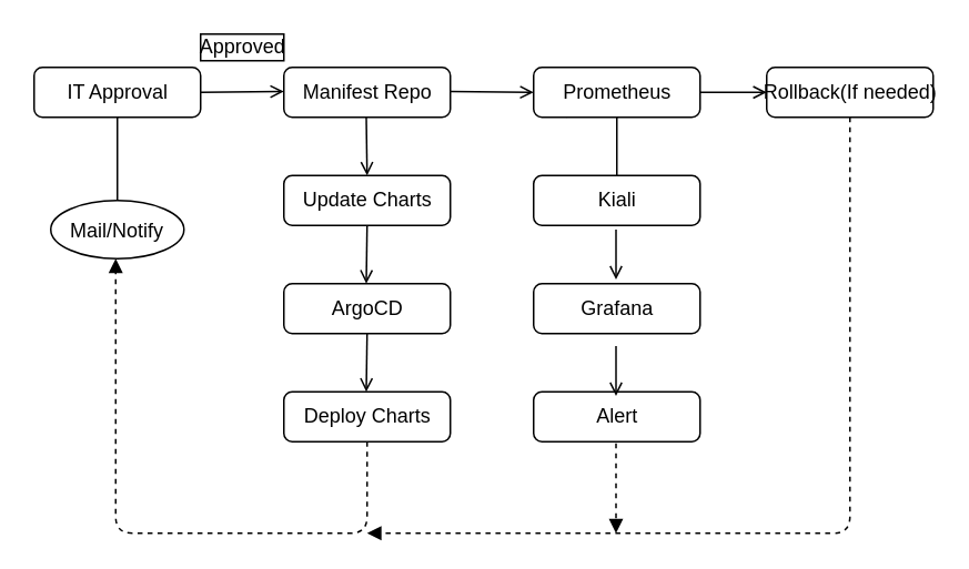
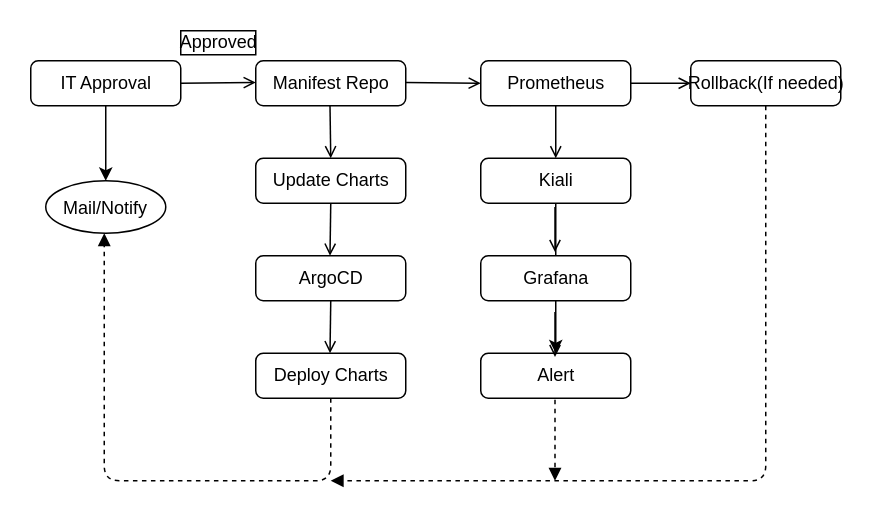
  <mxCell id="0" />
  <mxCell id="1" parent="0" />
  <mxCell id="2" value="Manifest Repo" style="html=1;rounded=1;absoluteArcSize=1;arcSize=10;" vertex="1" parent="1"><mxGeometry x="170" y="40" width="100" height="30" as="geometry" /></mxCell>
  <mxCell id="3" value="Update Charts" style="html=1;rounded=1;absoluteArcSize=1;arcSize=10;" vertex="1" parent="1"><mxGeometry x="170" y="105" width="100" height="30" as="geometry" /></mxCell>
  <mxCell id="4" value="ArgoCD" style="html=1;rounded=1;absoluteArcSize=1;arcSize=10;" vertex="1" parent="1"><mxGeometry x="170" y="170" width="100" height="30" as="geometry" /></mxCell>
  <mxCell id="5" value="Deploy Charts" style="html=1;rounded=1;absoluteArcSize=1;arcSize=10;" vertex="1" parent="1"><mxGeometry x="170" y="235" width="100" height="30" as="geometry" /></mxCell>
  <mxCell id="6" value="" style="html=1;rounded=0;labelBackgroundColor=none;align=left;spacingLeft=5;endArrow=open;endFill=0;entryX=0.5;entryY=0;entryDx=0;entryDy=0;" edge="1" parent="1"><mxGeometry relative="1" as="geometry"><mxPoint x="219.5" y="70" as="sourcePoint" /><mxPoint x="220" y="105" as="targetPoint" /></mxGeometry></mxCell>
  <mxCell id="7" value="" style="html=1;rounded=0;labelBackgroundColor=none;align=left;spacingLeft=5;endArrow=open;endFill=0;exitX=0.5;exitY=1;exitDx=0;exitDy=0;" edge="1" parent="1" source="3"><mxGeometry relative="1" as="geometry"><mxPoint x="219.5" y="140" as="sourcePoint" /><mxPoint x="219.5" y="170" as="targetPoint" /></mxGeometry></mxCell>
  <mxCell id="8" value="" style="html=1;rounded=0;labelBackgroundColor=none;align=left;spacingLeft=5;endArrow=open;endFill=0;exitX=0.5;exitY=1;exitDx=0;exitDy=0;" edge="1" parent="1" source="4"><mxGeometry relative="1" as="geometry"><mxPoint x="220" y="205" as="sourcePoint" /><mxPoint x="219.5" y="235" as="targetPoint" /></mxGeometry></mxCell>
  <mxCell id="9" value="" style="html=1;rounded=0;labelBackgroundColor=none;align=left;spacingLeft=5;endArrow=open;endFill=0;entryX=0.5;entryY=0;entryDx=0;entryDy=0;" edge="1" parent="1" target="10"><mxGeometry relative="1" as="geometry"><mxPoint x="339.5" y="70" as="sourcePoint" /><mxPoint x="340" y="105" as="targetPoint" /></mxGeometry></mxCell>
  <mxCell id="10" value="Prometheus" style="html=1;rounded=1;absoluteArcSize=1;arcSize=10;" vertex="1" parent="1"><mxGeometry x="320" y="40" width="100" height="30" as="geometry" /></mxCell>
+ <mxCell id="11" value="" style="edgeStyle=none;html=1;" edge="1" parent="1" source="12" target="27"><mxGeometry relative="1" as="geometry" /></mxCell>
  <mxCell id="12" value="Kiali" style="html=1;rounded=1;absoluteArcSize=1;arcSize=10;" vertex="1" parent="1"><mxGeometry x="320" y="105" width="100" height="30" as="geometry" /></mxCell>
- <mxCell id="13" value="" style="html=1;rounded=0;labelBackgroundColor=none;align=left;spacingLeft=5;endArrow=none;endFill=0;" edge="1" parent="1" source="10" target="12"><mxGeometry relative="1" as="geometry" /></mxCell>
+ <mxCell id="13" value="" style="html=1;rounded=0;labelBackgroundColor=none;align=left;spacingLeft=5;endArrow=open;endFill=0;" edge="1" parent="1" source="10" target="12"><mxGeometry relative="1" as="geometry" /></mxCell>
  <mxCell id="14" value="Grafana" style="html=1;rounded=1;absoluteArcSize=1;arcSize=10;" vertex="1" parent="1"><mxGeometry x="320" y="170" width="100" height="30" as="geometry" /></mxCell>
  <mxCell id="15" value="" style="html=1;rounded=0;labelBackgroundColor=none;align=left;spacingLeft=5;endArrow=open;endFill=0;" edge="1" parent="1"><mxGeometry relative="1" as="geometry"><mxPoint x="369.5" y="137.5" as="sourcePoint" /><mxPoint x="369.5" y="167.5" as="targetPoint" /></mxGeometry></mxCell>
  <mxCell id="16" value="" style="html=1;rounded=0;labelBackgroundColor=none;align=left;spacingLeft=5;endArrow=open;endFill=0;entryX=0;entryY=0.5;entryDx=0;entryDy=0;" edge="1" parent="1" target="10"><mxGeometry relative="1" as="geometry"><mxPoint x="270" y="54.5" as="sourcePoint" /><mxPoint x="310" y="54.5" as="targetPoint" /></mxGeometry></mxCell>
  <mxCell id="17" value="Rollback(If needed)" style="html=1;rounded=1;absoluteArcSize=1;arcSize=10;" vertex="1" parent="1"><mxGeometry x="460" y="40" width="100" height="30" as="geometry" /></mxCell>
  <mxCell id="18" value="" style="html=1;rounded=0;labelBackgroundColor=none;align=left;spacingLeft=5;endArrow=open;endFill=0;" edge="1" parent="1" target="17"><mxGeometry relative="1" as="geometry"><mxPoint x="420" y="55" as="sourcePoint" /></mxGeometry></mxCell>
- <mxCell id="19" value="" style="edgeStyle=none;html=1;endArrow=none;" edge="1" parent="1" source="20" target="22"><mxGeometry relative="1" as="geometry" /></mxCell>
+ <mxCell id="19" value="" style="edgeStyle=none;html=1;" edge="1" parent="1" source="20" target="22"><mxGeometry relative="1" as="geometry" /></mxCell>
  <mxCell id="20" value="IT Approval" style="html=1;rounded=1;absoluteArcSize=1;arcSize=10;" vertex="1" parent="1"><mxGeometry x="20" y="40" width="100" height="30" as="geometry" /></mxCell>
  <mxCell id="21" value="" style="html=1;rounded=0;labelBackgroundColor=none;align=left;spacingLeft=5;endArrow=open;endFill=0;exitX=1;exitY=0.5;exitDx=0;exitDy=0;" edge="1" parent="1" source="20"><mxGeometry relative="1" as="geometry"><mxPoint x="130" y="54.5" as="sourcePoint" /><mxPoint x="170" y="54.5" as="targetPoint" /></mxGeometry></mxCell>
  <mxCell id="22" value="Mail/Notify" style="ellipse;" vertex="1" parent="1"><mxGeometry x="30" y="120" width="80" height="35" as="geometry" /></mxCell>
  <mxCell id="23" value="Approved" style="html=1;" vertex="1" parent="1"><mxGeometry x="120" y="20" width="50" height="16" as="geometry" /></mxCell>
  <mxCell id="24" value="" style="html=1;verticalAlign=bottom;labelBackgroundColor=none;endArrow=block;endFill=1;dashed=1;exitX=0.5;exitY=1;exitDx=0;exitDy=0;" edge="1" parent="1" source="5"><mxGeometry width="160" relative="1" as="geometry"><mxPoint x="190" y="310" as="sourcePoint" /><mxPoint x="69" y="155" as="targetPoint" /><Array as="points"><mxPoint x="220" y="320" /><mxPoint x="69" y="320" /><mxPoint x="69" y="155" /></Array></mxGeometry></mxCell>
  <mxCell id="25" value="" style="html=1;verticalAlign=bottom;labelBackgroundColor=none;endArrow=block;endFill=1;dashed=1;exitX=0.5;exitY=1;exitDx=0;exitDy=0;" edge="1" parent="1" source="17"><mxGeometry width="160" relative="1" as="geometry"><mxPoint x="260" y="320" as="sourcePoint" /><mxPoint x="220" y="320" as="targetPoint" /><Array as="points"><mxPoint x="510" y="320" /><mxPoint x="220" y="320" /></Array></mxGeometry></mxCell>
  <mxCell id="26" value="" style="html=1;verticalAlign=bottom;labelBackgroundColor=none;endArrow=block;endFill=1;dashed=1;exitX=0.495;exitY=0.833;exitDx=0;exitDy=0;exitPerimeter=0;" edge="1" parent="1" source="27"><mxGeometry width="160" relative="1" as="geometry"><mxPoint x="369.5" y="270" as="sourcePoint" /><mxPoint x="369.5" y="320" as="targetPoint" /><Array as="points"><mxPoint x="369.5" y="320" /></Array></mxGeometry></mxCell>
  <mxCell id="27" value="Alert" style="html=1;rounded=1;absoluteArcSize=1;arcSize=10;" vertex="1" parent="1"><mxGeometry x="320" y="235" width="100" height="30" as="geometry" /></mxCell>
  <mxCell id="28" value="" style="html=1;rounded=0;labelBackgroundColor=none;align=left;spacingLeft=5;endArrow=open;endFill=0;" edge="1" parent="1"><mxGeometry relative="1" as="geometry"><mxPoint x="369.5" y="207.5" as="sourcePoint" /><mxPoint x="369.5" y="237.5" as="targetPoint" /></mxGeometry></mxCell>
